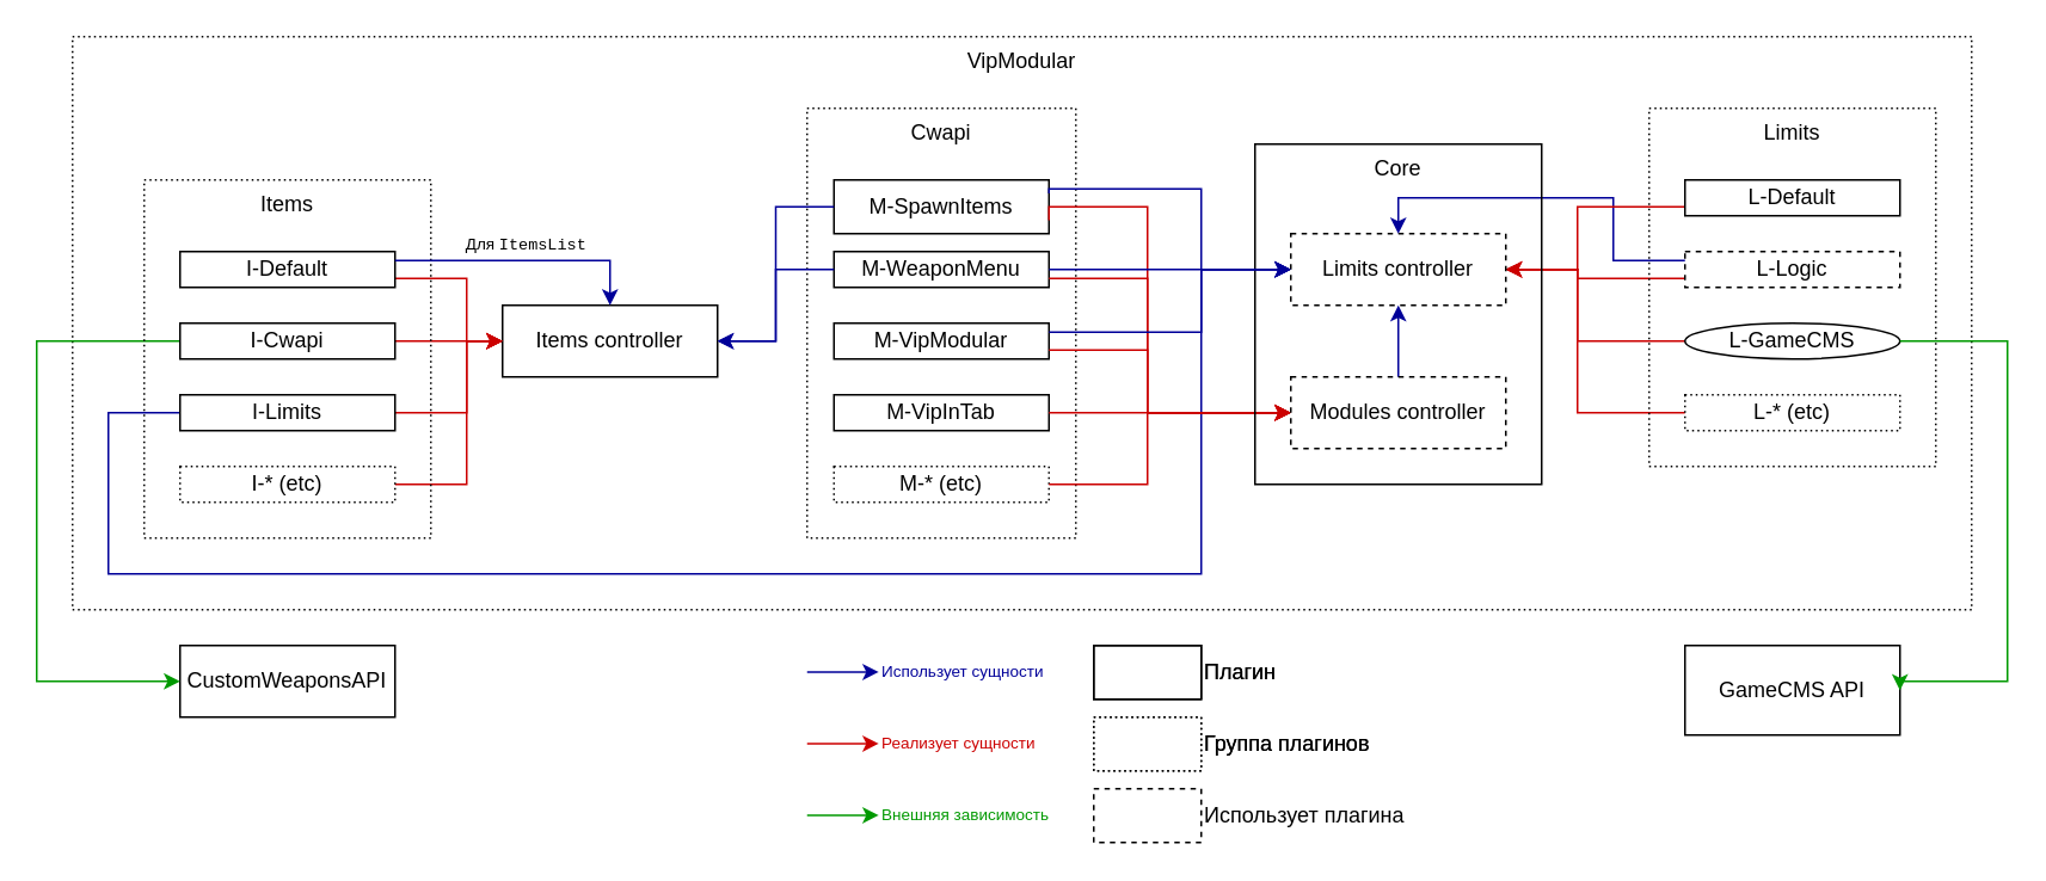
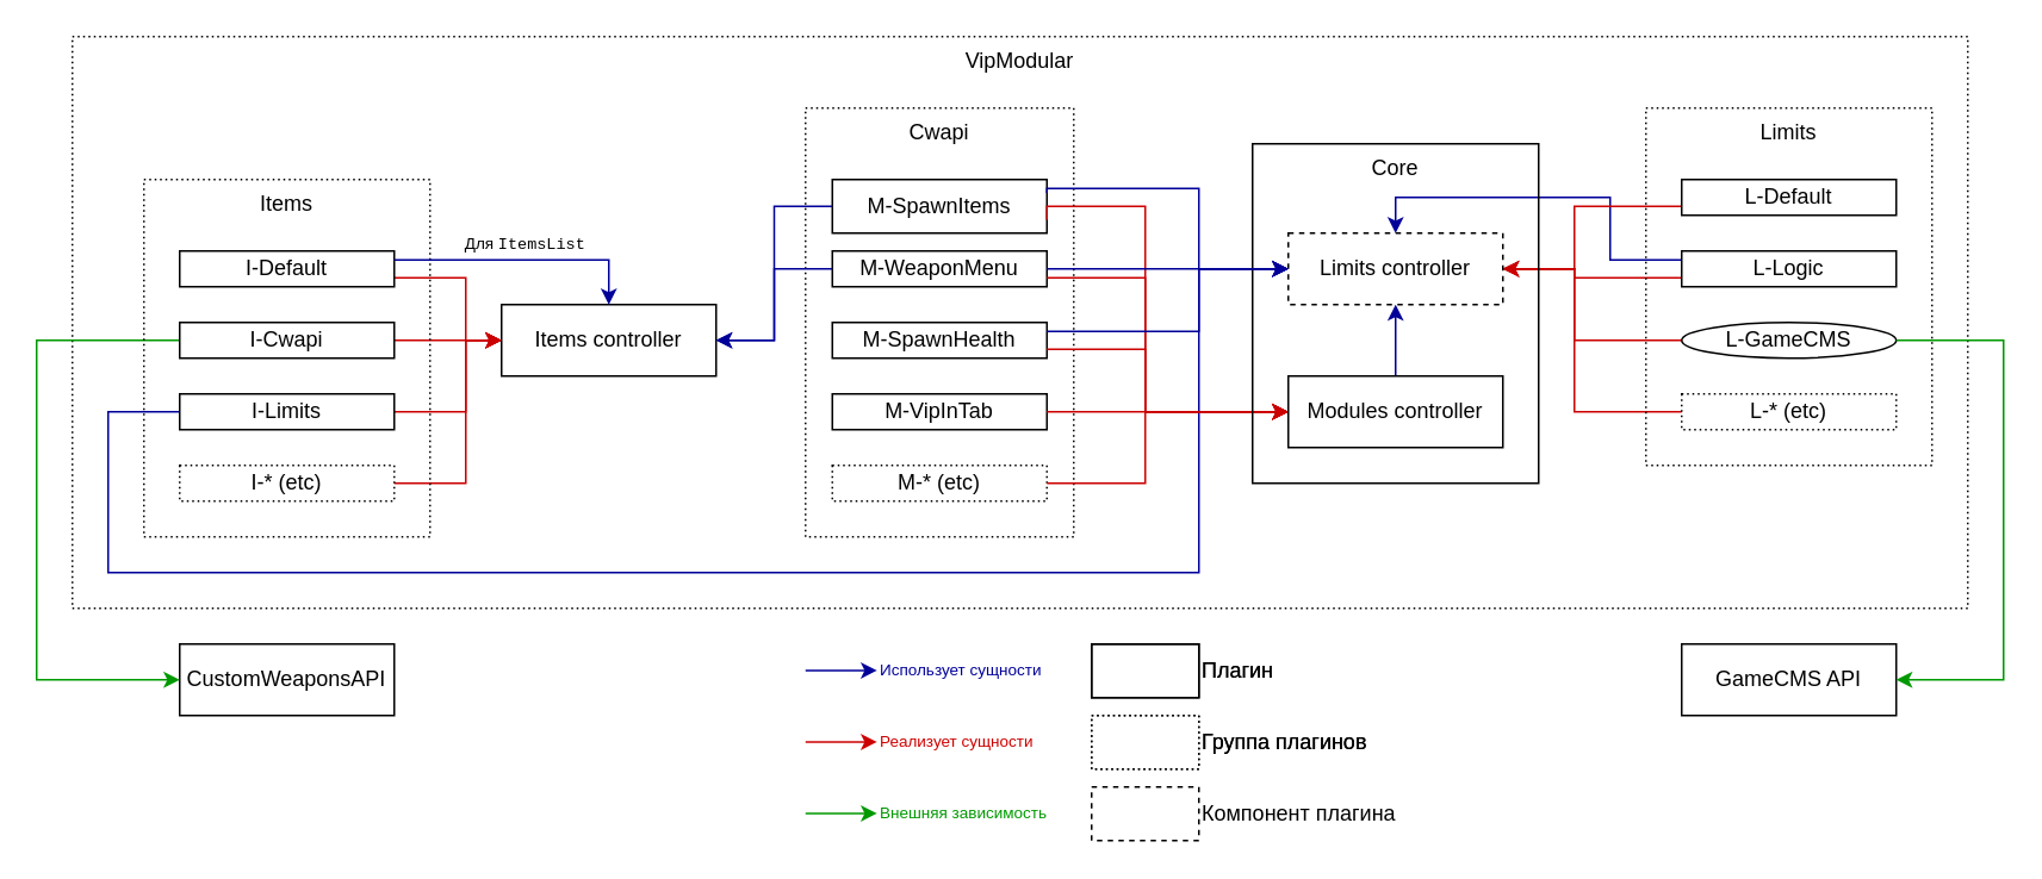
  <mxCell id="0" />
  <mxCell id="1" parent="0" />
  <mxCell id="2" value="VipModular" style="rounded=0;whiteSpace=wrap;html=1;fillColor=none;verticalAlign=top;strokeColor=#000000;dashed=1;dashPattern=1 2;" parent="1" vertex="1"><mxGeometry x="40" y="20" width="1060" height="320" as="geometry" /></mxCell>
  <mxCell id="3" value="Items controller" style="rounded=0;whiteSpace=wrap;html=1;fillColor=none;" parent="1" vertex="1"><mxGeometry x="280" y="170" width="120" height="40" as="geometry" /></mxCell>
  <mxCell id="4" value="" style="group;dashed=1;dashPattern=1 4;" parent="1" vertex="1" connectable="0"><mxGeometry x="450" y="60" width="150" height="240" as="geometry" /></mxCell>
  <mxCell id="5" value="Cwapi" style="rounded=0;whiteSpace=wrap;html=1;fillColor=none;verticalAlign=top;dashed=1;dashPattern=1 2;" parent="4" vertex="1"><mxGeometry width="150" height="240" as="geometry" /></mxCell>
  <mxCell id="6" value="M-WeaponMenu" style="rounded=0;whiteSpace=wrap;html=1;fillColor=none;" parent="4" vertex="1"><mxGeometry x="15" y="80" width="120" height="20" as="geometry" /></mxCell>
- <mxCell id="7" value="M-VipModular" style="rounded=0;whiteSpace=wrap;html=1;fillColor=none;" parent="4" vertex="1"><mxGeometry x="15" y="120" width="120" height="20" as="geometry" /></mxCell>
+ <mxCell id="7" value="M-SpawnHealth" style="rounded=0;whiteSpace=wrap;html=1;fillColor=none;" parent="4" vertex="1"><mxGeometry x="15" y="120" width="120" height="20" as="geometry" /></mxCell>
  <mxCell id="8" value="M-SpawnItems" style="rounded=0;whiteSpace=wrap;html=1;fillColor=none;" parent="4" vertex="1"><mxGeometry x="15" y="40" width="120" height="30" as="geometry" /></mxCell>
  <mxCell id="9" value="M-VipInTab" style="rounded=0;whiteSpace=wrap;html=1;fillColor=none;" parent="4" vertex="1"><mxGeometry x="15" y="160" width="120" height="20" as="geometry" /></mxCell>
  <mxCell id="10" value="M-* (etc)" style="rounded=0;whiteSpace=wrap;html=1;fillColor=none;dashed=1;dashPattern=1 2;" parent="4" vertex="1"><mxGeometry x="15" y="200" width="120" height="20" as="geometry" /></mxCell>
  <mxCell id="11" style="edgeStyle=orthogonalEdgeStyle;rounded=0;orthogonalLoop=1;jettySize=auto;html=1;exitX=1;exitY=0.75;exitDx=0;exitDy=0;entryX=0;entryY=0.5;entryDx=0;entryDy=0;strokeColor=#CC0000;" parent="1" source="30" target="3" edge="1"><mxGeometry relative="1" as="geometry"><Array as="points"><mxPoint x="260" y="155" /><mxPoint x="260" y="190" /></Array></mxGeometry></mxCell>
  <mxCell id="12" style="edgeStyle=orthogonalEdgeStyle;rounded=0;orthogonalLoop=1;jettySize=auto;html=1;exitX=1;exitY=0.5;exitDx=0;exitDy=0;entryX=0;entryY=0.5;entryDx=0;entryDy=0;strokeColor=#CC0000;" parent="1" source="28" target="3" edge="1"><mxGeometry relative="1" as="geometry"><mxPoint x="150" y="100" as="targetPoint" /><Array as="points"><mxPoint x="260" y="230" /><mxPoint x="260" y="190" /></Array></mxGeometry></mxCell>
  <mxCell id="13" style="edgeStyle=orthogonalEdgeStyle;rounded=0;orthogonalLoop=1;jettySize=auto;html=1;exitX=1;exitY=0.5;exitDx=0;exitDy=0;entryX=0;entryY=0.5;entryDx=0;entryDy=0;strokeColor=#CC0000;" parent="1" source="29" target="3" edge="1"><mxGeometry relative="1" as="geometry"><Array as="points"><mxPoint x="260" y="270" /><mxPoint x="260" y="190" /></Array></mxGeometry></mxCell>
  <mxCell id="14" style="edgeStyle=orthogonalEdgeStyle;rounded=0;orthogonalLoop=1;jettySize=auto;html=1;exitX=0;exitY=0.5;exitDx=0;exitDy=0;entryX=0;entryY=0.5;entryDx=0;entryDy=0;strokeColor=#000099;" parent="1" source="28" target="46" edge="1"><mxGeometry relative="1" as="geometry"><Array as="points"><mxPoint x="60" y="230" /><mxPoint x="60" y="320" /><mxPoint x="670" y="320" /><mxPoint x="670" y="150" /></Array></mxGeometry></mxCell>
  <mxCell id="15" style="edgeStyle=orthogonalEdgeStyle;rounded=0;orthogonalLoop=1;jettySize=auto;html=1;exitX=0;exitY=0.5;exitDx=0;exitDy=0;entryX=1;entryY=0.5;entryDx=0;entryDy=0;strokeColor=#000099;" parent="1" source="6" target="3" edge="1"><mxGeometry relative="1" as="geometry" /></mxCell>
  <mxCell id="16" style="edgeStyle=orthogonalEdgeStyle;rounded=0;orthogonalLoop=1;jettySize=auto;html=1;exitX=0;exitY=0.5;exitDx=0;exitDy=0;entryX=1;entryY=0.5;entryDx=0;entryDy=0;strokeColor=#000099;" parent="1" source="8" target="3" edge="1"><mxGeometry relative="1" as="geometry" /></mxCell>
  <mxCell id="17" style="edgeStyle=orthogonalEdgeStyle;rounded=0;orthogonalLoop=1;jettySize=auto;html=1;exitX=1;exitY=0.75;exitDx=0;exitDy=0;entryX=0;entryY=0.5;entryDx=0;entryDy=0;strokeColor=#CC0000;" parent="1" source="8" target="48" edge="1"><mxGeometry relative="1" as="geometry"><Array as="points"><mxPoint x="640" y="115" /><mxPoint x="640" y="230" /></Array></mxGeometry></mxCell>
  <mxCell id="18" style="edgeStyle=orthogonalEdgeStyle;rounded=0;orthogonalLoop=1;jettySize=auto;html=1;exitX=1;exitY=0.5;exitDx=0;exitDy=0;entryX=0;entryY=0.5;entryDx=0;entryDy=0;strokeColor=#CC0000;" parent="1" source="9" target="48" edge="1"><mxGeometry relative="1" as="geometry" /></mxCell>
  <mxCell id="19" style="edgeStyle=orthogonalEdgeStyle;rounded=0;orthogonalLoop=1;jettySize=auto;html=1;exitX=1;exitY=0.75;exitDx=0;exitDy=0;entryX=0;entryY=0.5;entryDx=0;entryDy=0;strokeColor=#CC0000;" parent="1" source="7" target="48" edge="1"><mxGeometry relative="1" as="geometry"><Array as="points"><mxPoint x="640" y="195" /><mxPoint x="640" y="230" /></Array></mxGeometry></mxCell>
  <mxCell id="20" style="edgeStyle=orthogonalEdgeStyle;rounded=0;orthogonalLoop=1;jettySize=auto;html=1;exitX=1;exitY=0.75;exitDx=0;exitDy=0;entryX=0;entryY=0.5;entryDx=0;entryDy=0;strokeColor=#CC0000;" parent="1" source="6" target="48" edge="1"><mxGeometry relative="1" as="geometry"><Array as="points"><mxPoint x="640" y="155" /><mxPoint x="640" y="230" /></Array></mxGeometry></mxCell>
  <mxCell id="21" style="edgeStyle=orthogonalEdgeStyle;rounded=0;orthogonalLoop=1;jettySize=auto;html=1;exitX=1;exitY=0.25;exitDx=0;exitDy=0;entryX=0;entryY=0.5;entryDx=0;entryDy=0;strokeColor=#000099;" parent="1" source="7" target="46" edge="1"><mxGeometry relative="1" as="geometry"><Array as="points"><mxPoint x="670" y="185" /><mxPoint x="670" y="150" /></Array></mxGeometry></mxCell>
  <mxCell id="22" style="edgeStyle=orthogonalEdgeStyle;rounded=0;orthogonalLoop=1;jettySize=auto;html=1;exitX=1;exitY=0.5;exitDx=0;exitDy=0;entryX=0;entryY=0.5;entryDx=0;entryDy=0;strokeColor=#CC0000;" parent="1" source="10" target="48" edge="1"><mxGeometry relative="1" as="geometry"><mxPoint x="585" y="230" as="sourcePoint" /><mxPoint x="760" y="230" as="targetPoint" /><Array as="points"><mxPoint x="640" y="270" /><mxPoint x="640" y="230" /></Array></mxGeometry></mxCell>
  <mxCell id="23" style="edgeStyle=orthogonalEdgeStyle;rounded=0;orthogonalLoop=1;jettySize=auto;html=1;exitX=1;exitY=0.5;exitDx=0;exitDy=0;entryX=0;entryY=0.5;entryDx=0;entryDy=0;strokeColor=#CC0000;" parent="1" source="31" target="3" edge="1"><mxGeometry relative="1" as="geometry"><Array as="points"><mxPoint x="260" y="190" /><mxPoint x="260" y="190" /></Array></mxGeometry></mxCell>
  <mxCell id="24" value="CustomWeaponsAPI" style="rounded=0;whiteSpace=wrap;html=1;strokeColor=#000000;fillColor=none;" parent="1" vertex="1"><mxGeometry x="100" y="360" width="120" height="40" as="geometry" /></mxCell>
  <mxCell id="25" style="edgeStyle=orthogonalEdgeStyle;rounded=0;orthogonalLoop=1;jettySize=auto;html=1;exitX=0;exitY=0.5;exitDx=0;exitDy=0;entryX=0;entryY=0.5;entryDx=0;entryDy=0;strokeColor=#009900;" parent="1" source="31" target="24" edge="1"><mxGeometry relative="1" as="geometry"><Array as="points"><mxPoint x="20" y="190" /><mxPoint x="20" y="380" /></Array></mxGeometry></mxCell>
  <mxCell id="26" value="" style="group" parent="1" vertex="1" connectable="0"><mxGeometry x="80" y="100" width="160" height="200" as="geometry" /></mxCell>
  <mxCell id="27" value="Items" style="rounded=0;whiteSpace=wrap;html=1;fillColor=none;verticalAlign=top;dashed=1;dashPattern=1 2;" parent="26" vertex="1"><mxGeometry width="160" height="200" as="geometry" /></mxCell>
  <mxCell id="28" value="I-Limits" style="rounded=0;whiteSpace=wrap;html=1;fillColor=none;" parent="26" vertex="1"><mxGeometry x="20" y="120" width="120" height="20" as="geometry" /></mxCell>
  <mxCell id="29" value="I-* (etc)" style="rounded=0;whiteSpace=wrap;html=1;fillColor=none;dashed=1;dashPattern=1 2;" parent="26" vertex="1"><mxGeometry x="20" y="160" width="120" height="20" as="geometry" /></mxCell>
  <mxCell id="30" value="I-Default" style="rounded=0;whiteSpace=wrap;html=1;fillColor=none;" parent="26" vertex="1"><mxGeometry x="20" y="40" width="120" height="20" as="geometry" /></mxCell>
  <mxCell id="31" value="I-Cwapi" style="rounded=0;whiteSpace=wrap;html=1;fillColor=none;" parent="26" vertex="1"><mxGeometry x="20" y="80" width="120" height="20" as="geometry" /></mxCell>
  <mxCell id="32" value="Для &lt;font face=&quot;Courier New&quot; style=&quot;font-size: 9px;&quot;&gt;ItemsList&lt;/font&gt;" style="edgeStyle=orthogonalEdgeStyle;rounded=0;orthogonalLoop=1;jettySize=auto;html=1;exitX=1;exitY=0.25;exitDx=0;exitDy=0;entryX=0.5;entryY=0;entryDx=0;entryDy=0;strokeColor=#000099;verticalAlign=bottom;fontSize=9;" parent="1" source="30" target="3" edge="1"><mxGeometry relative="1" as="geometry" /></mxCell>
  <mxCell id="33" style="edgeStyle=orthogonalEdgeStyle;rounded=0;orthogonalLoop=1;jettySize=auto;html=1;exitX=0;exitY=0.25;exitDx=0;exitDy=0;entryX=0.5;entryY=0;entryDx=0;entryDy=0;strokeColor=#000099;fontFamily=Courier New;fontSize=9;" parent="1" source="40" target="46" edge="1"><mxGeometry relative="1" as="geometry"><Array as="points"><mxPoint x="900" y="145" /><mxPoint x="900" y="110" /><mxPoint x="780" y="110" /></Array></mxGeometry></mxCell>
  <mxCell id="34" style="edgeStyle=orthogonalEdgeStyle;rounded=0;orthogonalLoop=1;jettySize=auto;html=1;exitX=0;exitY=0.75;exitDx=0;exitDy=0;entryX=1;entryY=0.5;entryDx=0;entryDy=0;strokeColor=#CC0000;fontFamily=Courier New;fontSize=9;" parent="1" source="42" target="46" edge="1"><mxGeometry relative="1" as="geometry"><Array as="points"><mxPoint x="880" y="115" /><mxPoint x="880" y="150" /></Array></mxGeometry></mxCell>
  <mxCell id="35" style="edgeStyle=orthogonalEdgeStyle;rounded=0;orthogonalLoop=1;jettySize=auto;html=1;exitX=0;exitY=0.75;exitDx=0;exitDy=0;strokeColor=#CC0000;fontFamily=Courier New;fontSize=9;entryX=1;entryY=0.5;entryDx=0;entryDy=0;" parent="1" source="40" target="46" edge="1"><mxGeometry relative="1" as="geometry"><mxPoint x="880" y="150" as="targetPoint" /><Array as="points"><mxPoint x="880" y="155" /><mxPoint x="880" y="150" /></Array></mxGeometry></mxCell>
  <mxCell id="36" style="edgeStyle=orthogonalEdgeStyle;rounded=0;orthogonalLoop=1;jettySize=auto;html=1;exitX=0;exitY=0.5;exitDx=0;exitDy=0;entryX=1;entryY=0.5;entryDx=0;entryDy=0;strokeColor=#CC0000;fontFamily=Courier New;fontSize=9;" parent="1" source="41" target="46" edge="1"><mxGeometry relative="1" as="geometry"><Array as="points"><mxPoint x="880" y="190" /><mxPoint x="880" y="150" /></Array></mxGeometry></mxCell>
  <mxCell id="37" style="edgeStyle=orthogonalEdgeStyle;rounded=0;orthogonalLoop=1;jettySize=auto;html=1;exitX=0;exitY=0.5;exitDx=0;exitDy=0;entryX=1;entryY=0.5;entryDx=0;entryDy=0;strokeColor=#CC0000;fontFamily=Courier New;fontSize=9;" parent="1" source="43" target="46" edge="1"><mxGeometry relative="1" as="geometry"><mxPoint x="955" y="230" as="sourcePoint" /><Array as="points"><mxPoint x="880" y="230" /><mxPoint x="880" y="150" /></Array></mxGeometry></mxCell>
  <mxCell id="38" value="" style="group" parent="1" vertex="1" connectable="0"><mxGeometry x="920" y="60" width="160" height="200" as="geometry" /></mxCell>
  <mxCell id="39" value="Limits" style="rounded=0;whiteSpace=wrap;html=1;fillColor=none;verticalAlign=top;dashed=1;dashPattern=1 2;" parent="38" vertex="1"><mxGeometry width="160" height="200" as="geometry" /></mxCell>
- <mxCell id="40" value="L-Logic" style="rounded=0;whiteSpace=wrap;html=1;fillColor=none;dashed=1;" parent="38" vertex="1"><mxGeometry x="20" y="80" width="120" height="20" as="geometry" /></mxCell>
+ <mxCell id="40" value="L-Logic" style="rounded=0;whiteSpace=wrap;html=1;fillColor=none;" parent="38" vertex="1"><mxGeometry x="20" y="80" width="120" height="20" as="geometry" /></mxCell>
  <mxCell id="41" value="L-GameCMS" style="ellipse;whiteSpace=wrap;html=1;fillColor=none;" parent="38" vertex="1"><mxGeometry x="20" y="120" width="120" height="20" as="geometry" /></mxCell>
  <mxCell id="42" value="L-Default" style="rounded=0;whiteSpace=wrap;html=1;fillColor=none;" parent="38" vertex="1"><mxGeometry x="20" y="40" width="120" height="20" as="geometry" /></mxCell>
  <mxCell id="43" value="L-* (etc)" style="rounded=0;whiteSpace=wrap;html=1;fillColor=none;dashed=1;dashPattern=1 2;" parent="38" vertex="1"><mxGeometry x="20" y="160" width="120" height="20" as="geometry" /></mxCell>
  <mxCell id="44" value="" style="group" parent="1" vertex="1" connectable="0"><mxGeometry x="700" y="80" width="160" height="190" as="geometry" /></mxCell>
  <mxCell id="45" value="Core" style="rounded=0;whiteSpace=wrap;html=1;fillColor=none;verticalAlign=top;" parent="44" vertex="1"><mxGeometry width="160" height="190" as="geometry" /></mxCell>
  <mxCell id="46" value="Limits controller" style="rounded=0;whiteSpace=wrap;html=1;fillColor=none;dashed=1;" parent="44" vertex="1"><mxGeometry x="20" y="50" width="120" height="40" as="geometry" /></mxCell>
  <mxCell id="47" style="edgeStyle=orthogonalEdgeStyle;rounded=0;orthogonalLoop=1;jettySize=auto;html=1;exitX=0.5;exitY=0;exitDx=0;exitDy=0;entryX=0.5;entryY=1;entryDx=0;entryDy=0;strokeColor=#000099;" parent="44" source="48" target="46" edge="1"><mxGeometry relative="1" as="geometry" /></mxCell>
- <mxCell id="48" value="Modules controller" style="rounded=0;whiteSpace=wrap;html=1;fillColor=none;dashed=1;" parent="44" vertex="1"><mxGeometry x="20" y="130" width="120" height="40" as="geometry" /></mxCell>
- <mxCell id="49" value="GameCMS API" style="rounded=0;whiteSpace=wrap;html=1;strokeColor=#000000;fillColor=none;" parent="1" vertex="1"><mxGeometry x="940" y="360" width="120" height="50" as="geometry" /></mxCell>
+ <mxCell id="48" value="Modules controller" style="rounded=0;whiteSpace=wrap;html=1;fillColor=none;dashed=0;" parent="44" vertex="1"><mxGeometry x="20" y="130" width="120" height="40" as="geometry" /></mxCell>
+ <mxCell id="49" value="GameCMS API" style="rounded=0;whiteSpace=wrap;html=1;strokeColor=#000000;fillColor=none;" parent="1" vertex="1"><mxGeometry x="940" y="360" width="120" height="40" as="geometry" /></mxCell>
  <mxCell id="50" style="edgeStyle=orthogonalEdgeStyle;rounded=0;orthogonalLoop=1;jettySize=auto;html=1;exitX=1;exitY=0.5;exitDx=0;exitDy=0;entryX=1;entryY=0.5;entryDx=0;entryDy=0;strokeColor=#009900;fontFamily=Courier New;fontSize=9;" parent="1" source="41" target="49" edge="1"><mxGeometry relative="1" as="geometry"><Array as="points"><mxPoint x="1120" y="190" /><mxPoint x="1120" y="380" /></Array></mxGeometry></mxCell>
  <mxCell id="51" style="edgeStyle=orthogonalEdgeStyle;rounded=0;orthogonalLoop=1;jettySize=auto;html=1;exitX=1;exitY=0.5;exitDx=0;exitDy=0;entryX=0;entryY=0.5;entryDx=0;entryDy=0;strokeColor=#000099;" parent="1" source="6" target="46" edge="1"><mxGeometry relative="1" as="geometry"><mxPoint x="730" y="160" as="targetPoint" /><mxPoint x="595" y="160" as="sourcePoint" /><Array as="points" /></mxGeometry></mxCell>
  <mxCell id="52" style="edgeStyle=orthogonalEdgeStyle;rounded=0;orthogonalLoop=1;jettySize=auto;html=1;exitX=1;exitY=0.25;exitDx=0;exitDy=0;entryX=0;entryY=0.5;entryDx=0;entryDy=0;strokeColor=#000099;" parent="1" source="8" target="46" edge="1"><mxGeometry relative="1" as="geometry"><mxPoint x="585" y="105" as="sourcePoint" /><mxPoint x="760" y="150" as="targetPoint" /><Array as="points"><mxPoint x="670" y="105" /><mxPoint x="670" y="150" /></Array></mxGeometry></mxCell>
  <mxCell id="53" value="" style="group" parent="1" vertex="1" connectable="0"><mxGeometry x="450" y="360" width="140" height="30" as="geometry" /></mxCell>
  <mxCell id="54" value="" style="endArrow=classic;html=1;rounded=0;strokeColor=#000099;fontFamily=Courier New;fontSize=9;" parent="53" edge="1"><mxGeometry width="50" height="50" relative="1" as="geometry"><mxPoint y="14.8" as="sourcePoint" /><mxPoint x="40" y="14.8" as="targetPoint" /></mxGeometry></mxCell>
  <mxCell id="55" value="Использует сущности" style="text;html=1;strokeColor=none;fillColor=none;align=left;verticalAlign=middle;whiteSpace=wrap;rounded=0;fontFamily=Helvetica;fontSize=9;fontColor=#000099;" parent="53" vertex="1"><mxGeometry x="40" width="100" height="30" as="geometry" /></mxCell>
  <mxCell id="56" value="" style="group" parent="1" vertex="1" connectable="0"><mxGeometry x="450" y="400" width="140" height="30" as="geometry" /></mxCell>
  <mxCell id="57" value="" style="endArrow=classic;html=1;rounded=0;strokeColor=#CC0000;fontFamily=Courier New;fontSize=9;" parent="56" edge="1"><mxGeometry width="50" height="50" relative="1" as="geometry"><mxPoint y="14.8" as="sourcePoint" /><mxPoint x="40" y="14.8" as="targetPoint" /></mxGeometry></mxCell>
  <mxCell id="58" value="Реализует сущности" style="text;html=1;strokeColor=none;fillColor=none;align=left;verticalAlign=middle;whiteSpace=wrap;rounded=0;fontFamily=Helvetica;fontSize=9;fontColor=#CC0000;" parent="56" vertex="1"><mxGeometry x="40" width="100" height="30" as="geometry" /></mxCell>
  <mxCell id="59" value="" style="group;fontColor=#009900;" parent="1" vertex="1" connectable="0"><mxGeometry x="450" y="440" width="140" height="30" as="geometry" /></mxCell>
  <mxCell id="60" value="" style="endArrow=classic;html=1;rounded=0;strokeColor=#009900;fontFamily=Courier New;fontSize=9;" parent="59" edge="1"><mxGeometry width="50" height="50" relative="1" as="geometry"><mxPoint y="14.8" as="sourcePoint" /><mxPoint x="40" y="14.8" as="targetPoint" /></mxGeometry></mxCell>
  <mxCell id="61" value="Внешняя зависимость" style="text;html=1;strokeColor=none;fillColor=none;align=left;verticalAlign=middle;whiteSpace=wrap;rounded=0;fontFamily=Helvetica;fontSize=9;fontColor=#009900;" parent="59" vertex="1"><mxGeometry x="40" width="100" height="30" as="geometry" /></mxCell>
  <mxCell id="62" value="" style="group" vertex="1" connectable="0" parent="1"><mxGeometry x="610" y="360" width="200" height="30" as="geometry" /></mxCell>
  <mxCell id="63" value="" style="rounded=0;whiteSpace=wrap;html=1;fillColor=none;" vertex="1" parent="62"><mxGeometry width="60" height="30" as="geometry" /></mxCell>
  <mxCell id="64" value="Плагин" style="text;html=1;strokeColor=none;fillColor=none;align=left;verticalAlign=middle;whiteSpace=wrap;rounded=0;dashed=1;dashPattern=1 2;" vertex="1" parent="62"><mxGeometry x="60" width="140" height="30" as="geometry" /></mxCell>
  <mxCell id="65" value="" style="group" vertex="1" connectable="0" parent="1"><mxGeometry x="610" y="400" width="200" height="30" as="geometry" /></mxCell>
  <mxCell id="66" value="" style="rounded=0;whiteSpace=wrap;html=1;fillColor=none;dashed=1;dashPattern=1 2;" vertex="1" parent="65"><mxGeometry width="60" height="30" as="geometry" /></mxCell>
  <mxCell id="67" value="Группа плагинов" style="text;html=1;strokeColor=none;fillColor=none;align=left;verticalAlign=middle;whiteSpace=wrap;rounded=0;dashed=1;dashPattern=1 2;" vertex="1" parent="65"><mxGeometry x="60" width="140" height="30" as="geometry" /></mxCell>
  <mxCell id="68" value="" style="group" vertex="1" connectable="0" parent="1"><mxGeometry x="610" y="440" width="200" height="30" as="geometry" /></mxCell>
  <mxCell id="69" value="" style="rounded=0;whiteSpace=wrap;html=1;fillColor=none;dashed=1;" vertex="1" parent="68"><mxGeometry width="60" height="30" as="geometry" /></mxCell>
- <mxCell id="70" value="Использует плагина" style="text;html=1;strokeColor=none;fillColor=none;align=left;verticalAlign=middle;whiteSpace=wrap;rounded=0;dashed=1;dashPattern=1 2;" vertex="1" parent="68"><mxGeometry x="60" width="140" height="30" as="geometry" /></mxCell>
+ <mxCell id="70" value="Компонент плагина" style="text;html=1;strokeColor=none;fillColor=none;align=left;verticalAlign=middle;whiteSpace=wrap;rounded=0;dashed=1;dashPattern=1 2;" vertex="1" parent="68"><mxGeometry x="60" width="140" height="30" as="geometry" /></mxCell>
  <mxCell id="71" value="" style="group" vertex="1" connectable="0" parent="68"><mxGeometry y="-80" width="200" height="30" as="geometry" /></mxCell>
  <mxCell id="72" value="" style="rounded=0;whiteSpace=wrap;html=1;fillColor=none;" vertex="1" parent="71"><mxGeometry width="60" height="30" as="geometry" /></mxCell>
  <mxCell id="73" value="Плагин" style="text;html=1;strokeColor=none;fillColor=none;align=left;verticalAlign=middle;whiteSpace=wrap;rounded=0;dashed=1;dashPattern=1 2;" vertex="1" parent="71"><mxGeometry x="60" width="140" height="30" as="geometry" /></mxCell>
  <mxCell id="74" value="" style="group" vertex="1" connectable="0" parent="68"><mxGeometry y="-40" width="200" height="30" as="geometry" /></mxCell>
  <mxCell id="75" value="" style="rounded=0;whiteSpace=wrap;html=1;fillColor=none;dashed=1;dashPattern=1 2;" vertex="1" parent="74"><mxGeometry width="60" height="30" as="geometry" /></mxCell>
  <mxCell id="76" value="Группа плагинов" style="text;html=1;strokeColor=none;fillColor=none;align=left;verticalAlign=middle;whiteSpace=wrap;rounded=0;dashed=1;dashPattern=1 2;" vertex="1" parent="74"><mxGeometry x="60" width="140" height="30" as="geometry" /></mxCell>
